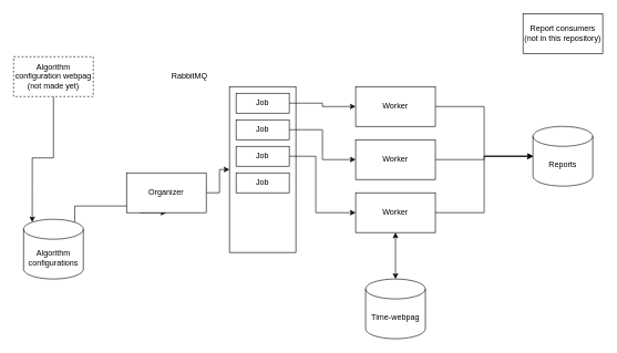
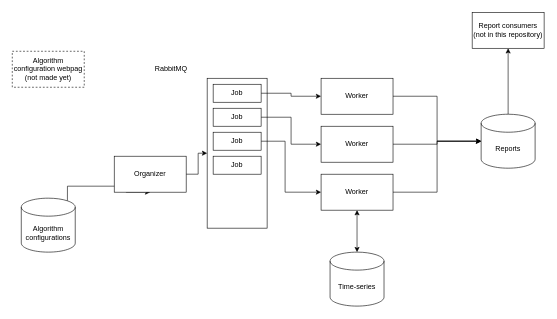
  <mxCell id="0" />
  <mxCell id="1" parent="0" />
  <mxCell id="2" style="edgeStyle=orthogonalEdgeStyle;rounded=0;orthogonalLoop=1;jettySize=auto;html=1;exitX=0.855;exitY=0;exitDx=0;exitDy=4.35;exitPerimeter=0;entryX=0.5;entryY=1;entryDx=0;entryDy=0;startArrow=none;startFill=0;" edge="1" parent="1" source="3" target="5"><mxGeometry relative="1" as="geometry"><Array as="points"><mxPoint x="112" y="310" /><mxPoint x="210" y="310" /></Array></mxGeometry></mxCell>
  <mxCell id="3" value="Algorithm&lt;br&gt;configurations" style="shape=cylinder3;whiteSpace=wrap;html=1;boundedLbl=1;backgroundOutline=1;size=15;" vertex="1" parent="1"><mxGeometry x="35" y="330" width="90" height="90" as="geometry" /></mxCell>
  <mxCell id="4" style="edgeStyle=orthogonalEdgeStyle;rounded=0;orthogonalLoop=1;jettySize=auto;html=1;exitX=1;exitY=0.5;exitDx=0;exitDy=0;entryX=0;entryY=0.5;entryDx=0;entryDy=0;startArrow=none;startFill=0;" edge="1" parent="1" source="5" target="6"><mxGeometry relative="1" as="geometry" /></mxCell>
  <mxCell id="5" value="Organizer" style="rounded=0;whiteSpace=wrap;html=1;" vertex="1" parent="1"><mxGeometry x="190" y="260" width="120" height="60" as="geometry" /></mxCell>
  <mxCell id="6" value="" style="rounded=0;whiteSpace=wrap;html=1;" vertex="1" parent="1"><mxGeometry x="345" y="130" width="100" height="250" as="geometry" /></mxCell>
  <mxCell id="7" value="RabbitMQ" style="text;html=1;strokeColor=none;fillColor=none;align=center;verticalAlign=middle;whiteSpace=wrap;rounded=0;" vertex="1" parent="1"><mxGeometry x="235" y="100" width="100" height="30" as="geometry" /></mxCell>
  <mxCell id="8" style="edgeStyle=orthogonalEdgeStyle;rounded=0;orthogonalLoop=1;jettySize=auto;html=1;exitX=1;exitY=0.5;exitDx=0;exitDy=0;entryX=0;entryY=0.5;entryDx=0;entryDy=0;" edge="1" parent="1" source="9" target="16"><mxGeometry relative="1" as="geometry" /></mxCell>
  <mxCell id="9" value="Job" style="rounded=0;whiteSpace=wrap;html=1;" vertex="1" parent="1"><mxGeometry x="355" y="140" width="80" height="30" as="geometry" /></mxCell>
  <mxCell id="10" style="edgeStyle=orthogonalEdgeStyle;rounded=0;orthogonalLoop=1;jettySize=auto;html=1;exitX=1;exitY=0.5;exitDx=0;exitDy=0;entryX=0;entryY=0.5;entryDx=0;entryDy=0;" edge="1" parent="1" source="11" target="18"><mxGeometry relative="1" as="geometry" /></mxCell>
  <mxCell id="11" value="Job" style="rounded=0;whiteSpace=wrap;html=1;" vertex="1" parent="1"><mxGeometry x="355" y="180" width="80" height="30" as="geometry" /></mxCell>
  <mxCell id="12" style="edgeStyle=orthogonalEdgeStyle;rounded=0;orthogonalLoop=1;jettySize=auto;html=1;exitX=1;exitY=0.5;exitDx=0;exitDy=0;entryX=0;entryY=0.5;entryDx=0;entryDy=0;" edge="1" parent="1" source="13" target="21"><mxGeometry relative="1" as="geometry"><Array as="points"><mxPoint x="475" y="235" /><mxPoint x="475" y="320" /></Array></mxGeometry></mxCell>
  <mxCell id="13" value="Job" style="rounded=0;whiteSpace=wrap;html=1;" vertex="1" parent="1"><mxGeometry x="355" y="220" width="80" height="30" as="geometry" /></mxCell>
  <mxCell id="14" value="Job" style="rounded=0;whiteSpace=wrap;html=1;" vertex="1" parent="1"><mxGeometry x="355" y="260" width="80" height="30" as="geometry" /></mxCell>
  <mxCell id="15" style="edgeStyle=orthogonalEdgeStyle;rounded=0;orthogonalLoop=1;jettySize=auto;html=1;exitX=1;exitY=0.5;exitDx=0;exitDy=0;entryX=0;entryY=0.5;entryDx=0;entryDy=0;entryPerimeter=0;" edge="1" parent="1" source="16" target="23"><mxGeometry relative="1" as="geometry" /></mxCell>
  <mxCell id="16" value="Worker" style="rounded=0;whiteSpace=wrap;html=1;" vertex="1" parent="1"><mxGeometry x="535" y="130" width="120" height="60" as="geometry" /></mxCell>
  <mxCell id="17" style="edgeStyle=orthogonalEdgeStyle;rounded=0;orthogonalLoop=1;jettySize=auto;html=1;exitX=1;exitY=0.5;exitDx=0;exitDy=0;" edge="1" parent="1" source="18" target="23"><mxGeometry relative="1" as="geometry" /></mxCell>
  <mxCell id="18" value="Worker" style="rounded=0;whiteSpace=wrap;html=1;" vertex="1" parent="1"><mxGeometry x="535" y="210" width="120" height="60" as="geometry" /></mxCell>
  <mxCell id="19" style="edgeStyle=orthogonalEdgeStyle;rounded=0;orthogonalLoop=1;jettySize=auto;html=1;entryX=0;entryY=0.5;entryDx=0;entryDy=0;entryPerimeter=0;" edge="1" parent="1" source="21" target="23"><mxGeometry relative="1" as="geometry" /></mxCell>
  <mxCell id="20" style="edgeStyle=orthogonalEdgeStyle;rounded=0;orthogonalLoop=1;jettySize=auto;html=1;exitX=0.5;exitY=1;exitDx=0;exitDy=0;entryX=0.5;entryY=0;entryDx=0;entryDy=0;entryPerimeter=0;startArrow=classic;startFill=1;" edge="1" parent="1" source="21" target="25"><mxGeometry relative="1" as="geometry" /></mxCell>
  <mxCell id="21" value="Worker" style="rounded=0;whiteSpace=wrap;html=1;" vertex="1" parent="1"><mxGeometry x="535" y="290" width="120" height="60" as="geometry" /></mxCell>
+ <mxCell id="22" style="edgeStyle=orthogonalEdgeStyle;rounded=0;orthogonalLoop=1;jettySize=auto;html=1;exitX=0.5;exitY=0;exitDx=0;exitDy=0;exitPerimeter=0;entryX=0.5;entryY=1;entryDx=0;entryDy=0;" edge="1" parent="1" source="23" target="24"><mxGeometry relative="1" as="geometry" /></mxCell>
  <mxCell id="23" value="Reports" style="shape=cylinder3;whiteSpace=wrap;html=1;boundedLbl=1;backgroundOutline=1;size=15;" vertex="1" parent="1"><mxGeometry x="802" y="190" width="90" height="90" as="geometry" /></mxCell>
  <mxCell id="24" value="Report consumers&lt;br&gt;(not in this repository)" style="rounded=0;whiteSpace=wrap;html=1;" vertex="1" parent="1"><mxGeometry x="787" y="20" width="120" height="60" as="geometry" /></mxCell>
- <mxCell id="25" value="Time-webpag" style="shape=cylinder3;whiteSpace=wrap;html=1;boundedLbl=1;backgroundOutline=1;size=15;" vertex="1" parent="1"><mxGeometry x="550" y="420" width="90" height="90" as="geometry" /></mxCell>
- <mxCell id="26" style="edgeStyle=orthogonalEdgeStyle;rounded=0;orthogonalLoop=1;jettySize=auto;html=1;exitX=0.5;exitY=1;exitDx=0;exitDy=0;entryX=0.145;entryY=0;entryDx=0;entryDy=4.35;entryPerimeter=0;startArrow=none;startFill=0;" edge="1" parent="1" source="27" target="3"><mxGeometry relative="1" as="geometry" /></mxCell>
+ <mxCell id="25" value="Time-series" style="shape=cylinder3;whiteSpace=wrap;html=1;boundedLbl=1;backgroundOutline=1;size=15;" vertex="1" parent="1"><mxGeometry x="550" y="420" width="90" height="90" as="geometry" /></mxCell>
  <mxCell id="27" value="Algorithm configuration webpag&lt;br&gt;(not made yet)" style="rounded=0;whiteSpace=wrap;html=1;dashed=1;" vertex="1" parent="1"><mxGeometry x="20" y="85" width="120" height="60" as="geometry" /></mxCell>
